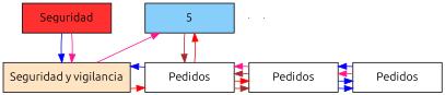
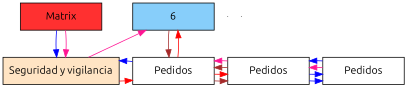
  digraph {
    fontname=Ubuntu
    node [fontname=Ubuntu group=2 shape=box]
    edge [color=blue fontname=Ubuntu]
-   n1 [fillcolor=firebrick1 group=1 label=Seguridad style=filled width=1.5]
-   n2 [fillcolor=lightskyblue label=5 style=filled width=1.5]
+   n1 [fillcolor=firebrick1 group=1 label=Matrix style=filled width=1.5]
+   n2 [fillcolor=lightskyblue label=6 style=filled width=1.5]
    n3 [fillcolor=bisque1 group=1 label="Seguridad y vigilancia" style=filled width=1.5]
    n4 [label=Pedidos width=1.5]
    n5 [label=Pedidos width=1.5]
    n6 [label=Pedidos width=1.5]
    e0 [shape=point width=0 group=""]
    e1 [shape=point width=0 group=""]
    subgraph sub_1 {
      rank=same
      n1
      n2
    }
    subgraph sub_2 {
      rank=same
      n3
      n4
      n5
      n6
    }
    n1 -> n3
    n1 -> n3 [color=deeppink]
    n2 -> n4 [color=brown]
    n3 -> n2 [color=deeppink]
    n3 -> n4 [color=red]
    n4 -> n2 [color=red]
    n4 -> n3
    n4 -> n5 [color=brown]
    n4 -> n5 [color=red]
    n5 -> n4 [color=brown]
    n5 -> n4 [color=deeppink]
    n5 -> n6
    n5 -> n6
    n6 -> n5 [color=deeppink]
    n6 -> n5
  }
